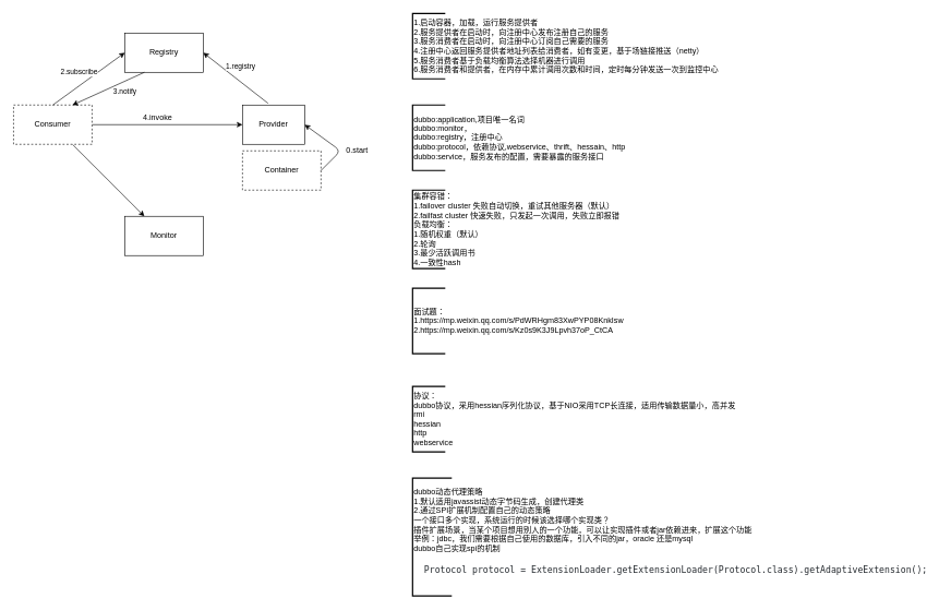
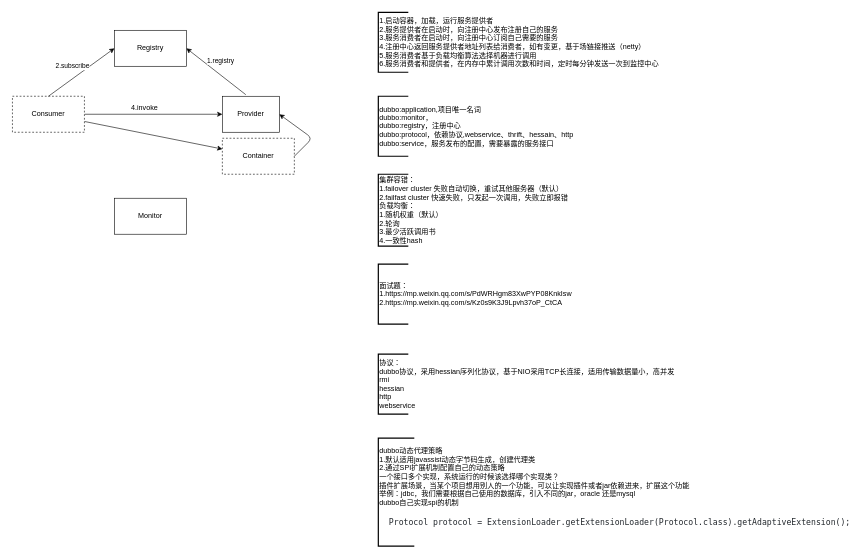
  <mxCell id="0" />
  <mxCell id="1" parent="0" />
  <mxCell id="2" value="Registry" style="rounded=0;whiteSpace=wrap;html=1;" parent="1" vertex="1"><mxGeometry x="190" y="50" width="120" height="60" as="geometry" /></mxCell>
  <mxCell id="3" style="edgeStyle=none;rounded=0;orthogonalLoop=1;jettySize=auto;html=1;" parent="1" source="5" target="6" edge="1"><mxGeometry relative="1" as="geometry" /></mxCell>
- <mxCell id="4" style="edgeStyle=none;rounded=0;orthogonalLoop=1;jettySize=auto;html=1;" parent="1" source="5" target="7" edge="1"><mxGeometry relative="1" as="geometry" /></mxCell>
+ <mxCell id="4" style="edgeStyle=none;rounded=0;orthogonalLoop=1;jettySize=auto;html=1;" parent="1" source="5" target="8" edge="1"><mxGeometry relative="1" as="geometry" /></mxCell>
  <mxCell id="5" value="Consumer" style="rounded=0;whiteSpace=wrap;html=1;dashed=1;" parent="1" vertex="1"><mxGeometry x="20" y="160" width="120" height="60" as="geometry" /></mxCell>
  <mxCell id="6" value="Provider" style="rounded=0;whiteSpace=wrap;html=1;" parent="1" vertex="1"><mxGeometry x="370" y="160" width="95" height="60" as="geometry" /></mxCell>
  <mxCell id="7" value="Monitor" style="rounded=0;whiteSpace=wrap;html=1;" parent="1" vertex="1"><mxGeometry x="190" y="330" width="120" height="60" as="geometry" /></mxCell>
  <mxCell id="8" value="Container" style="rounded=0;whiteSpace=wrap;html=1;dashed=1;" parent="1" vertex="1"><mxGeometry x="370" y="230" width="120" height="60" as="geometry" /></mxCell>
  <mxCell id="9" value="" style="endArrow=classic;html=1;entryX=1;entryY=0.5;entryDx=0;entryDy=0;exitX=0.411;exitY=-0.044;exitDx=0;exitDy=0;exitPerimeter=0;" parent="1" source="6" target="2" edge="1"><mxGeometry width="50" height="50" relative="1" as="geometry"><mxPoint x="380" y="180" as="sourcePoint" /><mxPoint x="430" y="130" as="targetPoint" /></mxGeometry></mxCell>
  <mxCell id="10" value="1.registry" style="edgeLabel;html=1;align=center;verticalAlign=middle;resizable=0;points=[];" parent="9" vertex="1" connectable="0"><mxGeometry x="0.263" y="-1" relative="1" as="geometry"><mxPoint x="19.49" y="-7.44" as="offset" /></mxGeometry></mxCell>
  <mxCell id="11" value="2.subscribe" style="endArrow=classic;html=1;exitX=0.5;exitY=0;exitDx=0;exitDy=0;" parent="1" source="5" edge="1"><mxGeometry x="-0.092" y="17" width="50" height="50" relative="1" as="geometry"><mxPoint x="140" y="130" as="sourcePoint" /><mxPoint x="190" y="80" as="targetPoint" /><mxPoint as="offset" /></mxGeometry></mxCell>
- <mxCell id="12" value="" style="endArrow=classic;html=1;entryX=0.75;entryY=0;entryDx=0;entryDy=0;exitX=0.25;exitY=1;exitDx=0;exitDy=0;" parent="1" source="2" target="5" edge="1"><mxGeometry width="50" height="50" relative="1" as="geometry"><mxPoint x="190" y="180" as="sourcePoint" /><mxPoint x="240" y="130" as="targetPoint" /></mxGeometry></mxCell>
- <mxCell id="13" value="3.notify" style="edgeLabel;html=1;align=center;verticalAlign=middle;resizable=0;points=[];" parent="12" vertex="1" connectable="0"><mxGeometry x="-0.24" y="1" relative="1" as="geometry"><mxPoint x="11.46" y="10.05" as="offset" /></mxGeometry></mxCell>
  <mxCell id="14" value="" style="endArrow=classic;html=1;exitX=1;exitY=0.5;exitDx=0;exitDy=0;entryX=1;entryY=0.5;entryDx=0;entryDy=0;" parent="1" source="8" target="6" edge="1"><mxGeometry width="50" height="50" relative="1" as="geometry"><mxPoint x="510" y="290" as="sourcePoint" /><mxPoint x="560" y="240" as="targetPoint" /><Array as="points"><mxPoint x="520" y="230" /></Array></mxGeometry></mxCell>
- <mxCell id="15" value="0.start" style="text;html=1;align=center;verticalAlign=middle;resizable=0;points=[];autosize=1;" parent="1" vertex="1"><mxGeometry x="520" y="220" width="50" height="20" as="geometry" /></mxCell>
  <mxCell id="16" value="4.invoke" style="text;html=1;align=center;verticalAlign=middle;resizable=0;points=[];autosize=1;" parent="1" vertex="1"><mxGeometry x="210" y="170" width="60" height="20" as="geometry" /></mxCell>
  <mxCell id="17" value="1.启动容器，加载，运行服务提供者&lt;br&gt;2.服务提供者在启动时，向注册中心发布注册自己的服务&lt;br&gt;3.服务消费者在启动时，向注册中心订阅自己需要的服务&lt;br&gt;4.注册中心返回服务提供者地址列表给消费者，如有变更，基于场链接推送（netty）&lt;br&gt;5.服务消费者基于负载均衡算法选择机器进行调用&lt;br&gt;6.服务消费者和提供者，在内存中累计调用次数和时间，定时每分钟发送一次到监控中心" style="strokeWidth=2;html=1;shape=mxgraph.flowchart.annotation_1;align=left;pointerEvents=1;" parent="1" vertex="1"><mxGeometry x="630" y="20" width="50" height="100" as="geometry" /></mxCell>
  <mxCell id="18" value="dubbo:application,项目唯一名词&lt;br&gt;dubbo:monitor，&lt;br&gt;dubbo:registry，注册中心&lt;br&gt;dubbo:protocol，依赖协议,webservice、thrift、hessain、http&lt;br&gt;dubbo:service，服务发布的配置，需要暴露的服务接口" style="strokeWidth=2;html=1;shape=mxgraph.flowchart.annotation_1;align=left;pointerEvents=1;" parent="1" vertex="1"><mxGeometry x="630" y="160" width="50" height="100" as="geometry" /></mxCell>
  <mxCell id="19" value="集群容错：&lt;br&gt;1.failover cluster 失败自动切换，重试其他服务器（默认）&lt;br&gt;2.failfast cluster 快速失败，只发起一次调用，失败立即报错&lt;br&gt;负载均衡：&lt;br&gt;1.随机权重（默认）&lt;br&gt;2.轮询&lt;br&gt;3.最少活跃调用书&lt;br&gt;4.一致性hash" style="strokeWidth=2;html=1;shape=mxgraph.flowchart.annotation_1;align=left;pointerEvents=1;" parent="1" vertex="1"><mxGeometry x="630" y="290" width="50" height="120" as="geometry" /></mxCell>
  <mxCell id="20" value="面试题：&lt;br&gt;1.https://mp.weixin.qq.com/s/PdWRHgm83XwPYP08KnkIsw&lt;br&gt;2.https://mp.weixin.qq.com/s/Kz0s9K3J9Lpvh37oP_CtCA" style="strokeWidth=2;html=1;shape=mxgraph.flowchart.annotation_1;align=left;pointerEvents=1;" parent="1" vertex="1"><mxGeometry x="630" y="440" width="50" height="100" as="geometry" /></mxCell>
  <mxCell id="21" value="协议：&lt;br&gt;dubbo协议，采用hessian序列化协议，基于NIO采用TCP长连接，适用传输数据量小，高并发&lt;br&gt;rmi&lt;br&gt;hessian&lt;br&gt;http&lt;br&gt;webservice" style="strokeWidth=2;html=1;shape=mxgraph.flowchart.annotation_1;align=left;pointerEvents=1;" vertex="1" parent="1"><mxGeometry x="630" y="590" width="50" height="100" as="geometry" /></mxCell>
  <mxCell id="22" value="dubbo动态代理策略&lt;br&gt;1.默认适用javassist动态字节码生成，创建代理类&lt;br&gt;2.通过SPI扩展机制配置自己的动态策略&lt;br&gt;一个接口多个实现，系统运行的时候该选择哪个实现类？&lt;br&gt;插件扩展场景，当某个项目想用别人的一个功能，可以让实现插件或者jar依赖进来，扩展这个功能&lt;br&gt;举例：jdbc，我们需要根据自己使用的数据库，引入不同的jar，oracle 还是mysql&lt;br&gt;dubbo自己实现spi的机制&lt;br&gt;&lt;pre style=&quot;box-sizing: border-box ; font-family: , &amp;#34;consolas&amp;#34; , &amp;#34;liberation mono&amp;#34; , &amp;#34;menlo&amp;#34; , monospace ; font-size: 13.6px ; margin-top: 0px ; margin-bottom: 0px ; overflow-wrap: normal ; padding: 16px ; overflow: auto ; line-height: 1.45 ; border-radius: 6px ; word-break: normal ; color: rgb(36 , 41 , 46)&quot;&gt;&lt;span class=&quot;pl-smi&quot; style=&quot;box-sizing: border-box&quot;&gt;Protocol&lt;/span&gt; protocol &lt;span class=&quot;pl-k&quot; style=&quot;box-sizing: border-box&quot;&gt;=&lt;/span&gt; &lt;span class=&quot;pl-smi&quot; style=&quot;box-sizing: border-box&quot;&gt;ExtensionLoader&lt;/span&gt;&lt;span class=&quot;pl-k&quot; style=&quot;box-sizing: border-box&quot;&gt;.&lt;/span&gt;getExtensionLoader(&lt;span class=&quot;pl-smi&quot; style=&quot;box-sizing: border-box&quot;&gt;Protocol&lt;/span&gt;&lt;span class=&quot;pl-k&quot; style=&quot;box-sizing: border-box&quot;&gt;.&lt;/span&gt;class)&lt;span class=&quot;pl-k&quot; style=&quot;box-sizing: border-box&quot;&gt;.&lt;/span&gt;getAdaptiveExtension();&lt;/pre&gt;" style="strokeWidth=2;html=1;shape=mxgraph.flowchart.annotation_1;align=left;pointerEvents=1;" vertex="1" parent="1"><mxGeometry x="630" y="730" width="60" height="180" as="geometry" /></mxCell>
